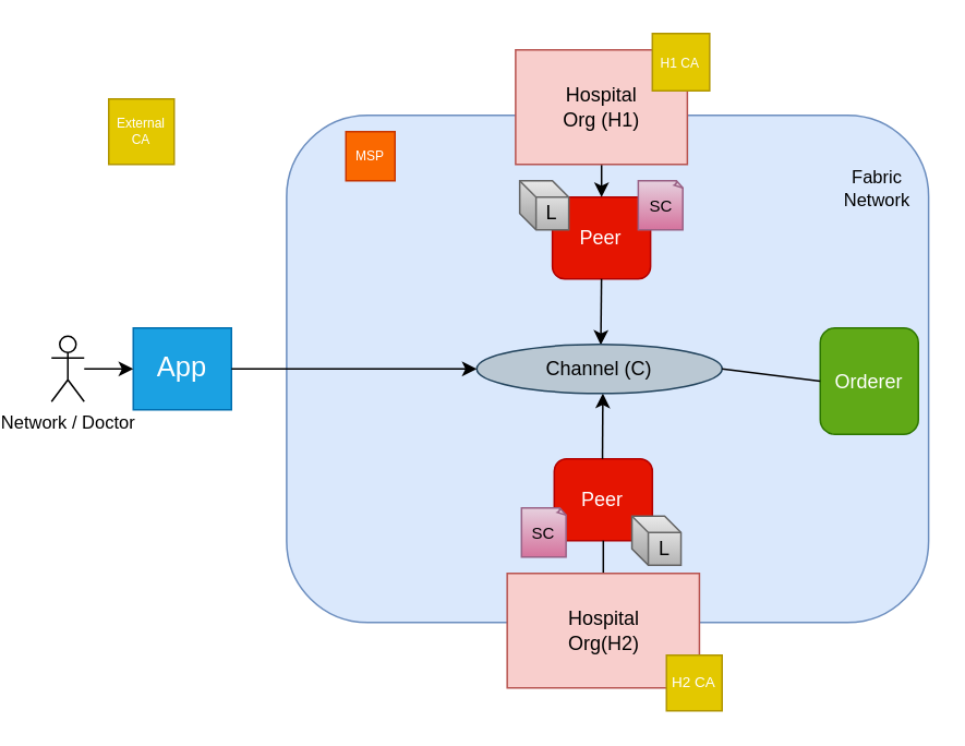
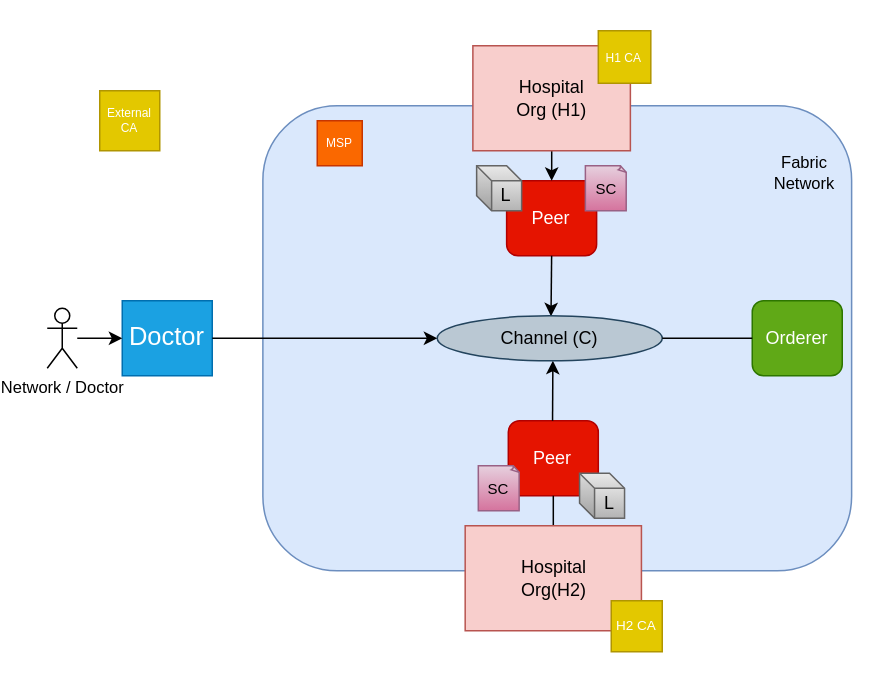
  <mxCell id="0" />
  <mxCell id="1" parent="0" />
  <mxCell id="2" value="" style="rounded=1;whiteSpace=wrap;html=1;fillColor=#dae8fc;shadow=0;arcSize=16;strokeColor=#6c8ebf;" parent="1" vertex="1"><mxGeometry x="163.75" y="70" width="392.5" height="310" as="geometry" /></mxCell>
  <mxCell id="3" value="Peer" style="rounded=1;whiteSpace=wrap;html=1;fillColor=#e51400;strokeColor=#B20000;fontColor=#ffffff;" parent="1" vertex="1"><mxGeometry x="327.37" y="280" width="60" height="50" as="geometry" /></mxCell>
  <mxCell id="4" value="" style="endArrow=none;html=1;exitX=0.5;exitY=1;exitDx=0;exitDy=0;entryX=0.5;entryY=0;entryDx=0;entryDy=0;" parent="1" source="3" target="6" edge="1"><mxGeometry width="50" height="50" relative="1" as="geometry"><mxPoint x="374.87" y="320" as="sourcePoint" /><mxPoint x="387.87" y="330" as="targetPoint" /></mxGeometry></mxCell>
  <mxCell id="5" value="" style="endArrow=classic;html=1;entryX=0.454;entryY=1;entryDx=0;entryDy=0;entryPerimeter=0;" parent="1" edge="1"><mxGeometry width="50" height="50" relative="1" as="geometry"><mxPoint x="356.87" y="280" as="sourcePoint" /><mxPoint x="357.08" y="240" as="targetPoint" /></mxGeometry></mxCell>
  <mxCell id="6" value="Hospital &lt;br&gt;Org(H2)" style="rounded=0;whiteSpace=wrap;html=1;fillColor=#f8cecc;strokeColor=#b85450;" parent="1" vertex="1"><mxGeometry x="298.62" y="350" width="117.5" height="70" as="geometry" /></mxCell>
  <mxCell id="7" value="Peer" style="rounded=1;whiteSpace=wrap;html=1;fillColor=#e51400;strokeColor=#B20000;fontColor=#ffffff;" parent="1" vertex="1"><mxGeometry x="326.25" y="120" width="60" height="50" as="geometry" /></mxCell>
  <mxCell id="8" value="" style="endArrow=classic;html=1;exitX=0.5;exitY=1;exitDx=0;exitDy=0;entryX=0.471;entryY=0.012;entryDx=0;entryDy=0;entryPerimeter=0;" parent="1" source="7" edge="1"><mxGeometry width="50" height="50" relative="1" as="geometry"><mxPoint x="556.25" y="260" as="sourcePoint" /><mxPoint x="355.85" y="210.36" as="targetPoint" /></mxGeometry></mxCell>
  <mxCell id="9" value="" style="edgeStyle=orthogonalEdgeStyle;rounded=0;orthogonalLoop=1;jettySize=auto;html=1;" parent="1" source="10" edge="1"><mxGeometry relative="1" as="geometry"><mxPoint x="356.25" y="120" as="targetPoint" /></mxGeometry></mxCell>
  <mxCell id="10" value="Hospital &lt;br&gt;Org (H1)" style="rounded=0;whiteSpace=wrap;html=1;fillColor=#f8cecc;strokeColor=#b85450;" parent="1" vertex="1"><mxGeometry x="303.75" y="30" width="105" height="70" as="geometry" /></mxCell>
- <mxCell id="11" value="&lt;font style=&quot;font-size: 17px&quot;&gt;App&lt;/font&gt;" style="rounded=0;whiteSpace=wrap;html=1;shadow=0;strokeColor=#006EAF;fillColor=#1ba1e2;fontSize=8;fontColor=#ffffff;" parent="1" vertex="1"><mxGeometry x="70" y="200" width="60" height="50" as="geometry" /></mxCell>
+ <mxCell id="11" value="&lt;font style=&quot;font-size: 17px&quot;&gt;Doctor&lt;/font&gt;" style="rounded=0;whiteSpace=wrap;html=1;shadow=0;strokeColor=#006EAF;fillColor=#1ba1e2;fontSize=8;fontColor=#ffffff;" parent="1" vertex="1"><mxGeometry x="70" y="200" width="60" height="50" as="geometry" /></mxCell>
  <mxCell id="12" value="MSP" style="whiteSpace=wrap;html=1;aspect=fixed;shadow=0;strokeColor=#C73500;fillColor=#fa6800;fontSize=8;fontColor=#ffffff;" parent="1" vertex="1"><mxGeometry x="200" y="80" width="30" height="30" as="geometry" /></mxCell>
  <mxCell id="13" value="H1 CA" style="whiteSpace=wrap;html=1;aspect=fixed;shadow=0;strokeColor=#B09500;fillColor=#e3c800;fontSize=8;fontColor=#ffffff;" parent="1" vertex="1"><mxGeometry x="387.37" y="20" width="35" height="35" as="geometry" /></mxCell>
  <mxCell id="14" value="&lt;span style=&quot;font-size: 11px&quot;&gt;Fabric&lt;br&gt;Network&lt;/span&gt;" style="text;html=1;strokeColor=none;fillColor=none;align=center;verticalAlign=middle;whiteSpace=wrap;rounded=0;shadow=0;fontSize=8;" parent="1" vertex="1"><mxGeometry x="495" y="100" width="60" height="30" as="geometry" /></mxCell>
  <mxCell id="15" value="" style="edgeStyle=orthogonalEdgeStyle;rounded=0;orthogonalLoop=1;jettySize=auto;html=1;fontSize=8;" parent="1" source="16" edge="1"><mxGeometry relative="1" as="geometry"><mxPoint x="70" y="225" as="targetPoint" /></mxGeometry></mxCell>
  <mxCell id="16" value="Network / Doctor" style="shape=umlActor;verticalLabelPosition=bottom;verticalAlign=top;html=1;outlineConnect=0;shadow=0;strokeColor=#000000;fillColor=#ffffff;gradientColor=none;fontSize=11;" parent="1" vertex="1"><mxGeometry x="20" y="205" width="20" height="40" as="geometry" /></mxCell>
  <mxCell id="17" value="&lt;font style=&quot;font-size: 9px&quot;&gt;H2 CA&lt;/font&gt;" style="whiteSpace=wrap;html=1;aspect=fixed;shadow=0;strokeColor=#B09500;fillColor=#e3c800;fontSize=8;fontColor=#ffffff;" parent="1" vertex="1"><mxGeometry x="396" y="400" width="34" height="34" as="geometry" /></mxCell>
  <mxCell id="18" value="Channel (C)" style="ellipse;whiteSpace=wrap;html=1;fillColor=#bac8d3;strokeColor=#23445d;" parent="1" vertex="1"><mxGeometry x="280" y="210" width="150" height="30" as="geometry" /></mxCell>
  <mxCell id="19" value="&lt;font style=&quot;font-size: 12px&quot;&gt;L&lt;/font&gt;" style="shape=cube;whiteSpace=wrap;html=1;boundedLbl=1;backgroundOutline=1;darkOpacity=0.05;darkOpacity2=0.1;shadow=0;strokeColor=#666666;fillColor=#f5f5f5;fontSize=8;size=10;gradientColor=#b3b3b3;" parent="1" vertex="1"><mxGeometry x="374.87" y="315" width="30" height="30" as="geometry" /></mxCell>
  <mxCell id="20" value="&lt;font style=&quot;font-size: 12px&quot;&gt;L&lt;/font&gt;" style="shape=cube;whiteSpace=wrap;html=1;boundedLbl=1;backgroundOutline=1;darkOpacity=0.05;darkOpacity2=0.1;shadow=0;strokeColor=#666666;fillColor=#f5f5f5;fontSize=8;size=10;gradientColor=#b3b3b3;" parent="1" vertex="1"><mxGeometry x="306.25" y="110" width="30" height="30" as="geometry" /></mxCell>
  <mxCell id="21" value="&lt;font style=&quot;font-size: 10px&quot;&gt;SC&lt;/font&gt;" style="whiteSpace=wrap;html=1;shape=mxgraph.basic.document;gradientColor=#d5739d;fillColor=#e6d0de;strokeColor=#996185;" parent="1" vertex="1"><mxGeometry x="378.75" y="110" width="27.5" height="30" as="geometry" /></mxCell>
  <mxCell id="22" value="&lt;font style=&quot;font-size: 10px&quot;&gt;SC&lt;/font&gt;" style="whiteSpace=wrap;html=1;shape=mxgraph.basic.document;gradientColor=#d5739d;fillColor=#e6d0de;strokeColor=#996185;" parent="1" vertex="1"><mxGeometry x="307.37" y="310" width="27.5" height="30" as="geometry" /></mxCell>
  <mxCell id="23" value="External CA" style="whiteSpace=wrap;html=1;aspect=fixed;shadow=0;strokeColor=#B09500;fillColor=#e3c800;fontSize=8;fontColor=#ffffff;" parent="1" vertex="1"><mxGeometry x="55" y="60" width="40" height="40" as="geometry" /></mxCell>
- <mxCell id="24" value="Orderer" style="rounded=1;whiteSpace=wrap;html=1;fillColor=#60a917;strokeColor=#2D7600;fontColor=#ffffff;" vertex="1" parent="1"><mxGeometry x="490" y="200" width="60" height="65" as="geometry" /></mxCell>
+ <mxCell id="24" value="Orderer" style="rounded=1;whiteSpace=wrap;html=1;fillColor=#60a917;strokeColor=#2D7600;fontColor=#ffffff;" vertex="1" parent="1"><mxGeometry x="490" y="200" width="60" height="50" as="geometry" /></mxCell>
  <mxCell id="25" value="" style="endArrow=classic;html=1;exitX=1;exitY=0.5;exitDx=0;exitDy=0;entryX=0;entryY=0.5;entryDx=0;entryDy=0;" edge="1" parent="1" source="11" target="18"><mxGeometry width="50" height="50" relative="1" as="geometry"><mxPoint x="300" y="270" as="sourcePoint" /><mxPoint x="350" y="220" as="targetPoint" /></mxGeometry></mxCell>
  <mxCell id="26" value="" style="endArrow=none;html=1;exitX=0;exitY=0.5;exitDx=0;exitDy=0;entryX=1;entryY=0.5;entryDx=0;entryDy=0;" edge="1" parent="1" source="24" target="18"><mxGeometry width="50" height="50" relative="1" as="geometry"><mxPoint x="300" y="270" as="sourcePoint" /><mxPoint x="350" y="220" as="targetPoint" /></mxGeometry></mxCell>
